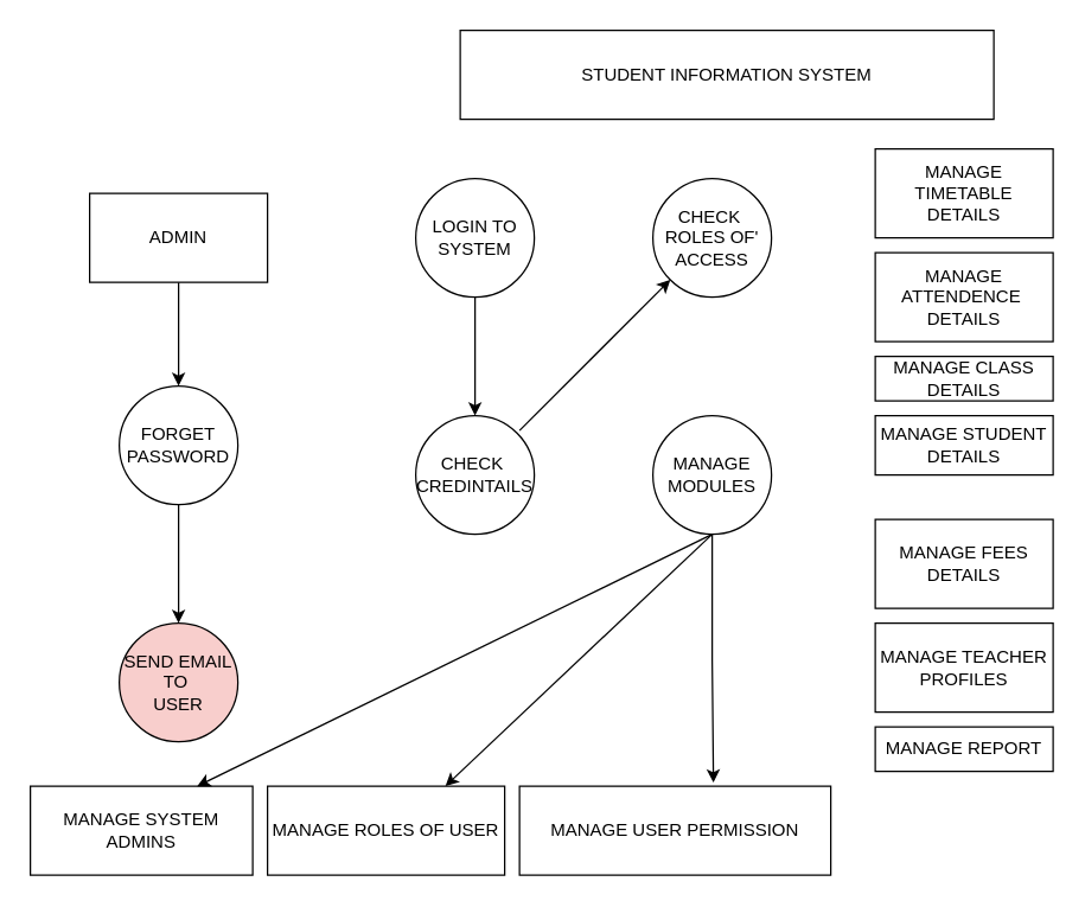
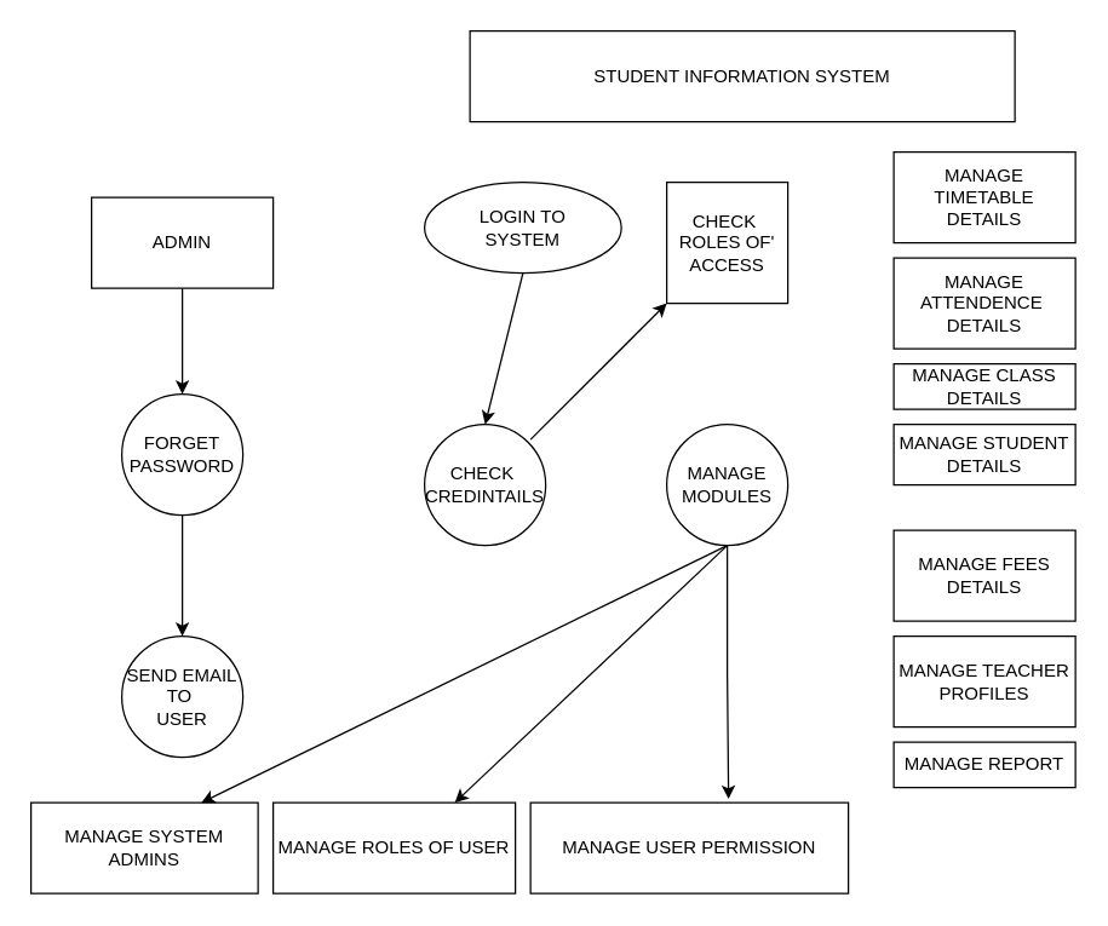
  <mxCell id="0" />
  <mxCell id="1" parent="0" />
  <mxCell id="2" value="STUDENT INFORMATION SYSTEM" style="rounded=0;whiteSpace=wrap;html=1;" vertex="1" parent="1"><mxGeometry x="310" y="20" width="360" height="60" as="geometry" /></mxCell>
  <mxCell id="3" value="" style="edgeStyle=orthogonalEdgeStyle;rounded=0;orthogonalLoop=1;jettySize=auto;html=1;" edge="1" parent="1" source="4" target="7"><mxGeometry relative="1" as="geometry" /></mxCell>
  <mxCell id="4" value="ADMIN" style="rounded=0;whiteSpace=wrap;html=1;" vertex="1" parent="1"><mxGeometry x="60" y="130" width="120" height="60" as="geometry" /></mxCell>
- <mxCell id="5" value="LOGIN TO&lt;div&gt;SYSTEM&lt;/div&gt;" style="ellipse;whiteSpace=wrap;html=1;rounded=0;" vertex="1" parent="1"><mxGeometry x="280" y="120" width="80" height="80" as="geometry" /></mxCell>
+ <mxCell id="5" value="LOGIN TO&lt;div&gt;SYSTEM&lt;/div&gt;" style="ellipse;whiteSpace=wrap;html=1;rounded=0;" vertex="1" parent="1"><mxGeometry x="280" y="120" width="130" height="60" as="geometry" /></mxCell>
  <mxCell id="6" value="" style="edgeStyle=orthogonalEdgeStyle;rounded=0;orthogonalLoop=1;jettySize=auto;html=1;" edge="1" parent="1" source="7" target="8"><mxGeometry relative="1" as="geometry" /></mxCell>
  <mxCell id="7" value="FORGET&lt;div&gt;PASSWORD&lt;/div&gt;" style="ellipse;whiteSpace=wrap;html=1;rounded=0;" vertex="1" parent="1"><mxGeometry x="80" y="260" width="80" height="80" as="geometry" /></mxCell>
- <mxCell id="8" value="SEND EMAIL&lt;div&gt;TO&amp;nbsp;&lt;/div&gt;&lt;div&gt;USER&lt;/div&gt;" style="ellipse;whiteSpace=wrap;html=1;rounded=0;fillColor=#f8cecc;" vertex="1" parent="1"><mxGeometry x="80" y="420" width="80" height="80" as="geometry" /></mxCell>
- <mxCell id="9" value="CHECK&amp;nbsp;&lt;div&gt;ROLES OF'&lt;/div&gt;&lt;div&gt;ACCESS&lt;/div&gt;" style="ellipse;whiteSpace=wrap;html=1;rounded=0;" vertex="1" parent="1"><mxGeometry x="440" y="120" width="80" height="80" as="geometry" /></mxCell>
+ <mxCell id="8" value="SEND EMAIL&lt;div&gt;TO&amp;nbsp;&lt;/div&gt;&lt;div&gt;USER&lt;/div&gt;" style="ellipse;whiteSpace=wrap;html=1;rounded=0;" vertex="1" parent="1"><mxGeometry x="80" y="420" width="80" height="80" as="geometry" /></mxCell>
+ <mxCell id="9" value="CHECK&amp;nbsp;&lt;div&gt;ROLES OF'&lt;/div&gt;&lt;div&gt;ACCESS&lt;/div&gt;" style="whiteSpace=wrap;html=1;rounded=0;" vertex="1" parent="1"><mxGeometry x="440" y="120" width="80" height="80" as="geometry" /></mxCell>
  <mxCell id="10" value="" style="edgeStyle=orthogonalEdgeStyle;rounded=0;orthogonalLoop=1;jettySize=auto;html=1;entryX=0.623;entryY=-0.04;entryDx=0;entryDy=0;entryPerimeter=0;" edge="1" parent="1" source="11" target="14"><mxGeometry relative="1" as="geometry"><mxPoint x="480" y="490" as="targetPoint" /></mxGeometry></mxCell>
  <mxCell id="11" value="MANAGE&lt;br&gt;&lt;div&gt;MODULES&lt;/div&gt;" style="ellipse;whiteSpace=wrap;html=1;rounded=0;" vertex="1" parent="1"><mxGeometry x="440" y="280" width="80" height="80" as="geometry" /></mxCell>
  <mxCell id="12" value="CHECK&amp;nbsp;&lt;div&gt;CREDINTAILS&lt;/div&gt;" style="ellipse;whiteSpace=wrap;html=1;rounded=0;" vertex="1" parent="1"><mxGeometry x="280" y="280" width="80" height="80" as="geometry" /></mxCell>
  <mxCell id="13" style="edgeStyle=orthogonalEdgeStyle;rounded=0;orthogonalLoop=1;jettySize=auto;html=1;exitX=1;exitY=0.5;exitDx=0;exitDy=0;" edge="1" parent="1" source="14"><mxGeometry relative="1" as="geometry"><mxPoint x="550" y="560" as="targetPoint" /></mxGeometry></mxCell>
  <mxCell id="14" value="MANAGE USER PERMISSION" style="whiteSpace=wrap;html=1;" vertex="1" parent="1"><mxGeometry x="350" y="530" width="210" height="60" as="geometry" /></mxCell>
  <mxCell id="15" value="MANAGE ROLES OF USER" style="whiteSpace=wrap;html=1;" vertex="1" parent="1"><mxGeometry x="180" y="530" width="160" height="60" as="geometry" /></mxCell>
  <mxCell id="16" value="MANAGE SYSTEM ADMINS" style="whiteSpace=wrap;html=1;" vertex="1" parent="1"><mxGeometry x="20" y="530" width="150" height="60" as="geometry" /></mxCell>
  <mxCell id="17" value="" style="endArrow=classic;html=1;rounded=0;exitX=0.5;exitY=1;exitDx=0;exitDy=0;entryX=0.75;entryY=0;entryDx=0;entryDy=0;" edge="1" parent="1" source="11" target="15"><mxGeometry width="50" height="50" relative="1" as="geometry"><mxPoint x="520" y="520" as="sourcePoint" /><mxPoint x="570" y="470" as="targetPoint" /><Array as="points"><mxPoint x="480" y="360" /></Array></mxGeometry></mxCell>
  <mxCell id="18" value="" style="endArrow=classic;html=1;rounded=0;entryX=0.75;entryY=0;entryDx=0;entryDy=0;" edge="1" parent="1" target="16"><mxGeometry width="50" height="50" relative="1" as="geometry"><mxPoint x="480" y="360" as="sourcePoint" /><mxPoint x="570" y="470" as="targetPoint" /><Array as="points"><mxPoint x="480" y="360" /></Array></mxGeometry></mxCell>
  <mxCell id="19" value="" style="endArrow=classic;html=1;rounded=0;" edge="1" parent="1" target="9"><mxGeometry width="50" height="50" relative="1" as="geometry"><mxPoint x="350" y="290" as="sourcePoint" /><mxPoint x="570" y="170" as="targetPoint" /><Array as="points"><mxPoint x="350" y="290" /></Array></mxGeometry></mxCell>
  <mxCell id="20" value="" style="endArrow=classic;html=1;rounded=0;exitX=0.5;exitY=1;exitDx=0;exitDy=0;entryX=0.5;entryY=0;entryDx=0;entryDy=0;" edge="1" parent="1" source="5" target="12"><mxGeometry width="50" height="50" relative="1" as="geometry"><mxPoint x="520" y="320" as="sourcePoint" /><mxPoint x="570" y="270" as="targetPoint" /></mxGeometry></mxCell>
  <mxCell id="21" value="MANAGE TIMETABLE&lt;div&gt;DETAILS&lt;/div&gt;" style="rounded=0;whiteSpace=wrap;html=1;" vertex="1" parent="1"><mxGeometry x="590" y="100" width="120" height="60" as="geometry" /></mxCell>
  <mxCell id="22" value="MANAGE&lt;div&gt;ATTENDENCE&amp;nbsp;&lt;/div&gt;&lt;div&gt;DETAILS&lt;/div&gt;" style="whiteSpace=wrap;html=1;rounded=0;" vertex="1" parent="1"><mxGeometry x="590" y="170" width="120" height="60" as="geometry" /></mxCell>
  <mxCell id="23" value="MANAGE CLASS DETAILS" style="whiteSpace=wrap;html=1;rounded=0;" vertex="1" parent="1"><mxGeometry x="590" y="240" width="120" height="30" as="geometry" /></mxCell>
  <mxCell id="24" value="MANAGE STUDENT DETAILS" style="whiteSpace=wrap;html=1;rounded=0;" vertex="1" parent="1"><mxGeometry x="590" y="280" width="120" height="40" as="geometry" /></mxCell>
  <mxCell id="25" value="MANAGE FEES DETAILS" style="whiteSpace=wrap;html=1;rounded=0;" vertex="1" parent="1"><mxGeometry x="590" y="350" width="120" height="60" as="geometry" /></mxCell>
  <mxCell id="26" value="MANAGE TEACHER&lt;div&gt;PROFILES&lt;/div&gt;" style="whiteSpace=wrap;html=1;rounded=0;" vertex="1" parent="1"><mxGeometry x="590" y="420" width="120" height="60" as="geometry" /></mxCell>
  <mxCell id="27" value="MANAGE REPORT" style="whiteSpace=wrap;html=1;rounded=0;" vertex="1" parent="1"><mxGeometry x="590" y="490" width="120" height="30" as="geometry" /></mxCell>
